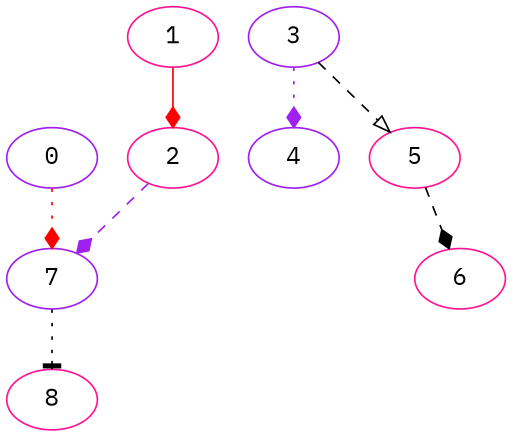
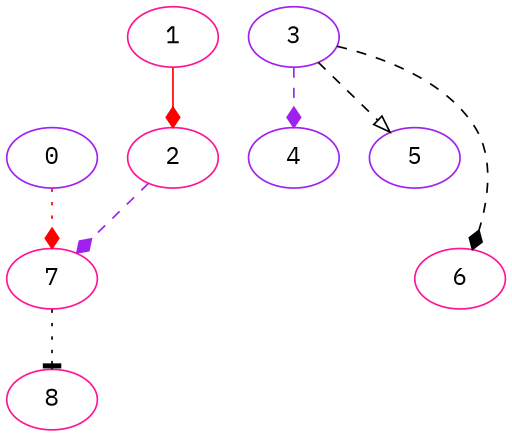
  digraph {
    fontname="IBM Plex Mono"
    node [color=purple fontname="IBM Plex Mono"]
    edge [arrowhead=diamond color=black fontname="IBM Plex Mono" heightLimit=10 primaryType=sideStreet secondaryType=none style=dotted village=exampleVillage weight=10]
    0
-   7
+   7 [color=deeppink]
    1 [color=deeppink]
    2 [color=deeppink]
    3
    4
-   5 [color=deeppink]
+   5
    8 [color=deeppink]
    6 [color=deeppink]
    0 -> 7 [color=red heightLimit=2 secondaryType=tunnel]
    7 -> 8 [arrowhead=tee primaryType=mainStreet weight=15]
    1 -> 2 [color=red style=solid]
    2 -> 7 [color=purple primaryType=mainStreet style=dashed weight=5]
-   3 -> 4 [color=purple primaryType=mainStreet weight=70]
+   3 -> 4 [color=purple primaryType=mainStreet style=dashed weight=70]
    3 -> 5 [arrowhead=onormal heightLimit=2 secondaryType=tunnel style=dashed weight=5]
-   5 -> 6 [style=dashed weight=65]
+   3 -> 6 [style=dashed weight=65]
  }
